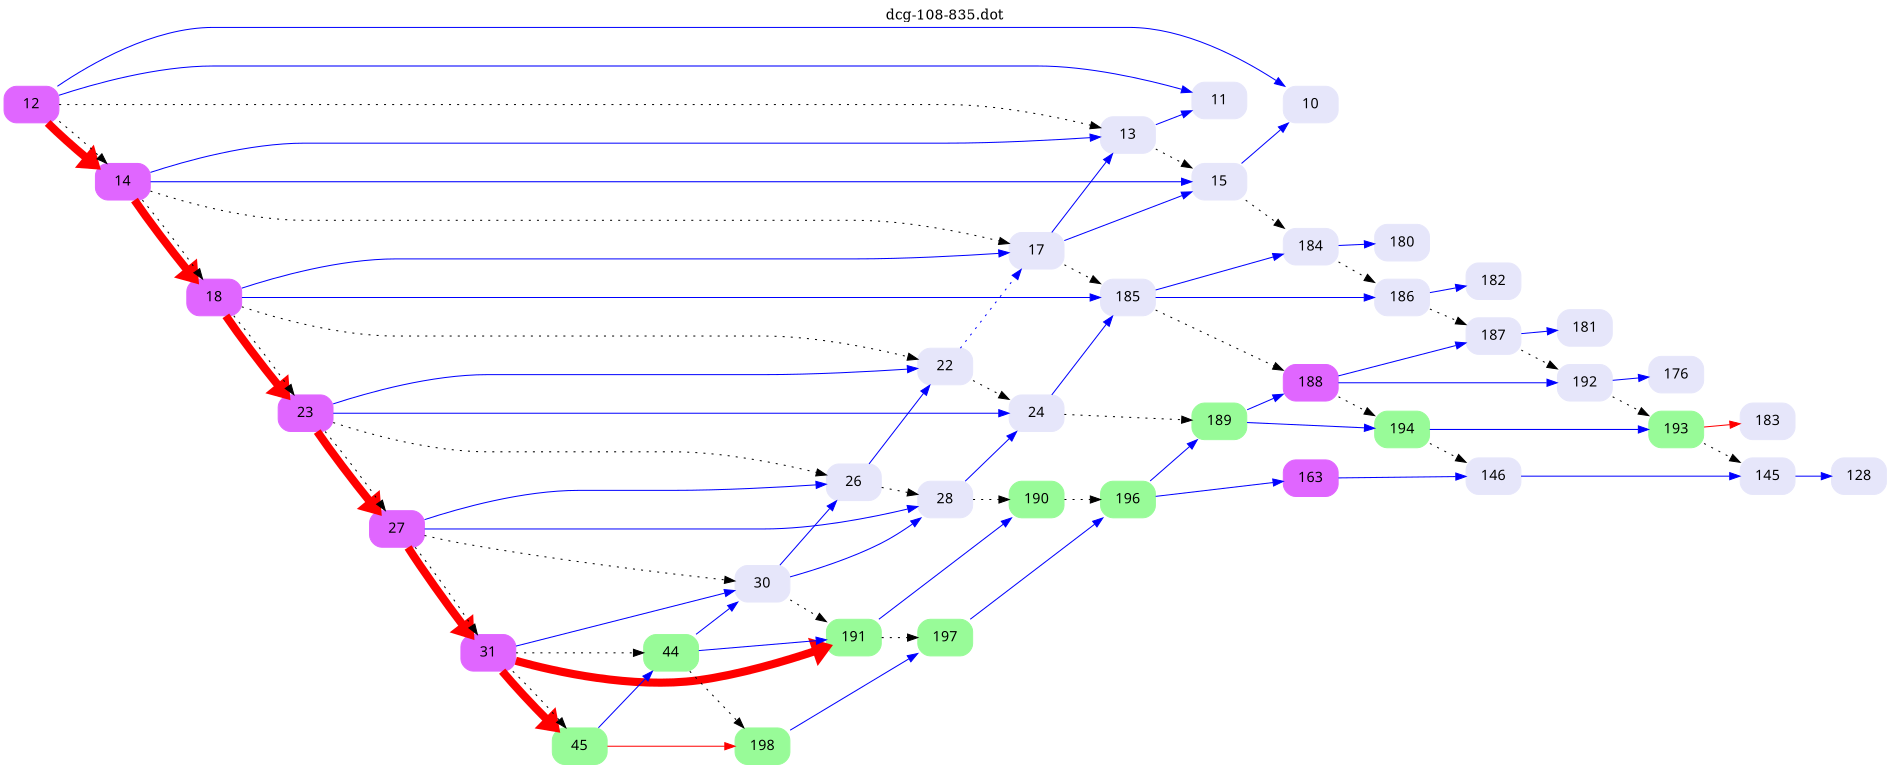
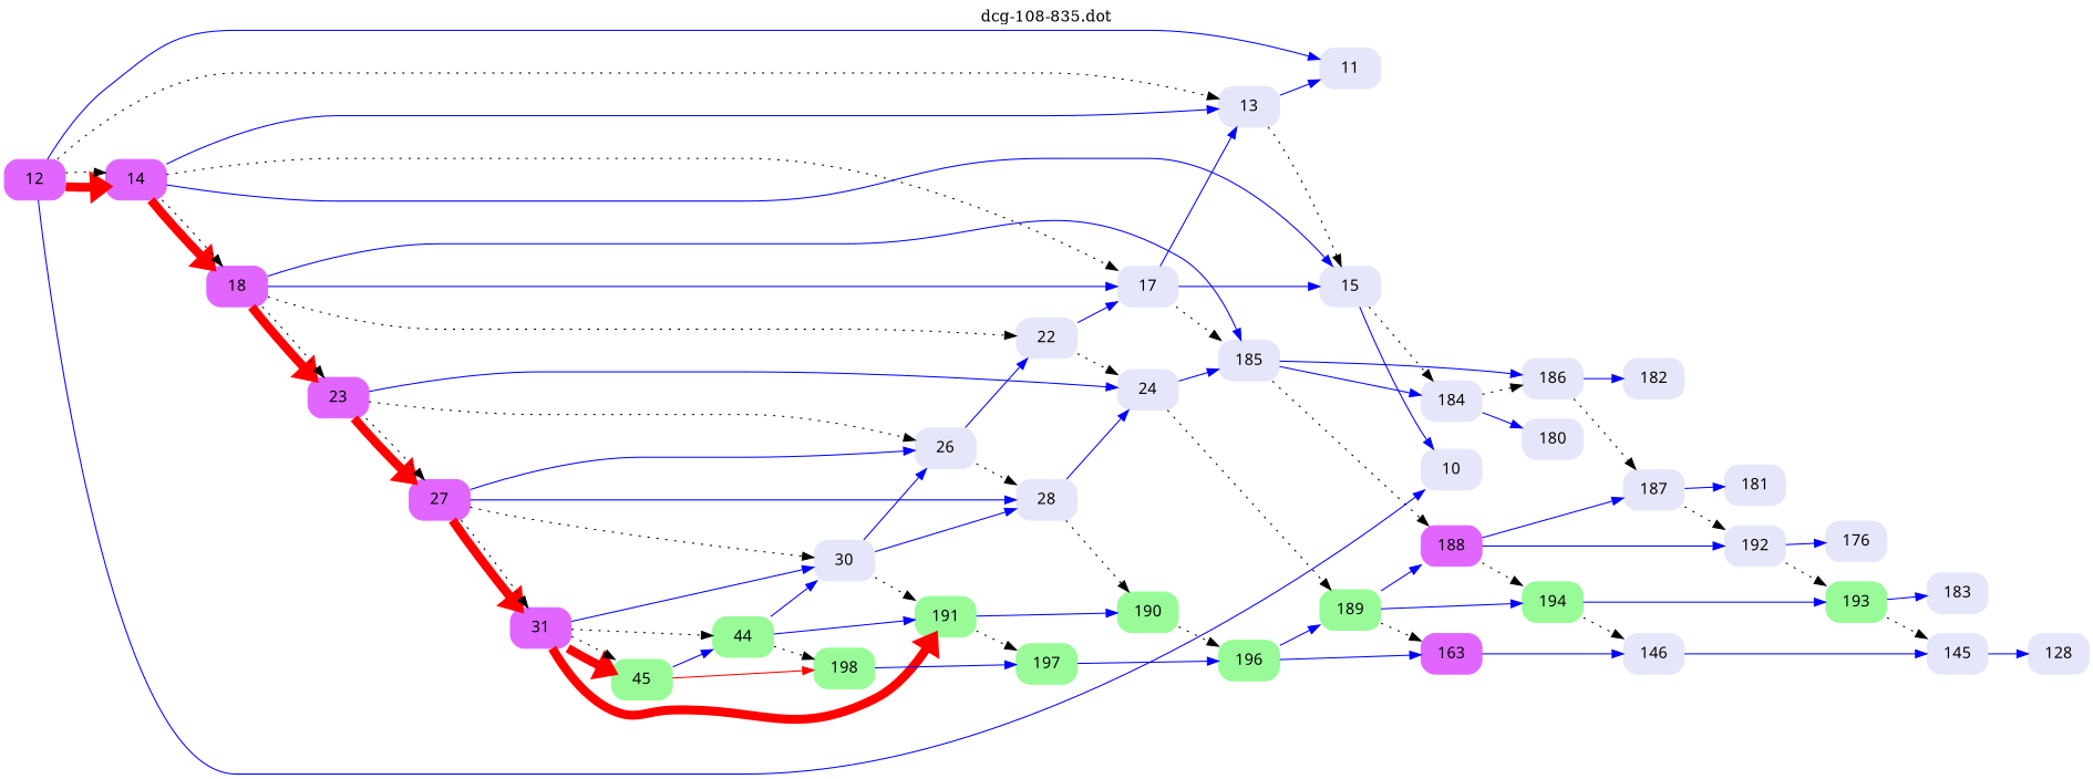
  digraph {
    label="dcg-108-835.dot"
    labelloc=t
    rankdir=LR
    node [color=lavender fontname="sans-serif" shape=box style="rounded,filled"]
    edge [color=blue penwidth=1]
    n1 [color=mediumorchid1 label=12]
    n2 [label=11]
    n3 [label=10]
    n4 [color=mediumorchid1 label=14]
    n5 [label=13]
    n6 [label=15]
    n7 [color=mediumorchid1 label=18]
    n8 [label=17]
    n9 [label=184]
    n10 [label=185]
    n11 [color=mediumorchid1 label=23]
    n12 [label=22]
    n13 [label=186]
    n14 [label=180]
    n15 [color=mediumorchid1 label=188]
    n16 [label=24]
    n17 [color=mediumorchid1 label=27]
    n18 [label=26]
    n19 [color=palegreen label=194]
    n20 [label=187]
    n21 [label=192]
    n22 [label=182]
    n23 [color=palegreen label=189]
    n24 [label=28]
    n25 [color=mediumorchid1 label=31]
    n26 [label=30]
    n27 [color=mediumorchid1 label=163]
    n28 [color=palegreen label=190]
    n29 [color=palegreen label=191]
    n30 [color=palegreen label=45]
    n31 [color=palegreen label=44]
    n32 [color=palegreen label=196]
    n33 [color=palegreen label=197]
    n34 [color=palegreen label=198]
    n35 [label=146]
    n36 [label=145]
    n37 [label=128]
    n38 [color=palegreen label=193]
    n39 [label=181]
    n40 [label=176]
    n41 [label=183]
    n1 -> n2
    n1 -> n3
    n1 -> n4 [color=red penwidth=8]
    n1 -> n4 [style=dotted color="" penwidth=""]
    n1 -> n5 [style=dotted color="" penwidth=""]
    n4 -> n5
    n4 -> n6
    n4 -> n7 [color=red penwidth=8]
    n4 -> n7 [style=dotted color="" penwidth=""]
    n4 -> n8 [style=dotted color="" penwidth=""]
    n5 -> n2
    n5 -> n6 [style=dotted color="" penwidth=""]
    n6 -> n3
    n6 -> n9 [style=dotted color="" penwidth=""]
    n7 -> n8
    n7 -> n10
    n7 -> n11 [color=red penwidth=8]
    n7 -> n11 [style=dotted color="" penwidth=""]
    n7 -> n12 [style=dotted color="" penwidth=""]
    n8 -> n5
    n8 -> n6
    n8 -> n10 [style=dotted color="" penwidth=""]
    n9 -> n13 [style=dotted color="" penwidth=""]
    n9 -> n14
    n10 -> n9
    n10 -> n13
    n10 -> n15 [style=dotted color="" penwidth=""]
-   n11 -> n12
    n11 -> n16
    n11 -> n17 [color=red penwidth=8]
    n11 -> n17 [style=dotted color="" penwidth=""]
    n11 -> n18 [style=dotted color="" penwidth=""]
-   n12 -> n8 [style=dotted]
+   n12 -> n8
    n12 -> n16 [style=dotted color="" penwidth=""]
    n13 -> n20 [style=dotted color="" penwidth=""]
    n13 -> n22
    n15 -> n19 [style=dotted color="" penwidth=""]
    n15 -> n20
    n15 -> n21
    n16 -> n10
    n16 -> n23 [style=dotted color="" penwidth=""]
    n17 -> n18
    n17 -> n24
    n17 -> n25 [color=red penwidth=8]
    n17 -> n25 [style=dotted color="" penwidth=""]
    n17 -> n26 [style=dotted color="" penwidth=""]
    n18 -> n12
    n18 -> n24 [style=dotted color="" penwidth=""]
    n19 -> n35 [style=dotted color="" penwidth=""]
    n19 -> n38
    n20 -> n21 [style=dotted color="" penwidth=""]
    n20 -> n39
    n21 -> n38 [style=dotted color="" penwidth=""]
    n21 -> n40
    n23 -> n15
    n23 -> n19
+   n23 -> n27 [style=dotted color="" penwidth=""]
    n24 -> n16
    n24 -> n28 [style=dotted color="" penwidth=""]
    n25 -> n26
    n25 -> n29 [color=red penwidth=8]
    n25 -> n30 [color=red penwidth=8]
    n25 -> n30 [style=dotted color="" penwidth=""]
    n25 -> n31 [style=dotted color="" penwidth=""]
    n26 -> n18
    n26 -> n24
    n26 -> n29 [style=dotted color="" penwidth=""]
    n27 -> n35
    n28 -> n32 [style=dotted color="" penwidth=""]
    n29 -> n28
    n29 -> n33 [style=dotted color="" penwidth=""]
    n30 -> n31
    n30 -> n34 [color=red]
    n31 -> n26
    n31 -> n29
    n31 -> n34 [style=dotted color="" penwidth=""]
    n32 -> n23
    n32 -> n27
    n33 -> n32
    n34 -> n33
    n35 -> n36
    n36 -> n37
    n38 -> n36 [style=dotted color="" penwidth=""]
-   n38 -> n41 [color=red]
+   n38 -> n41
  }
